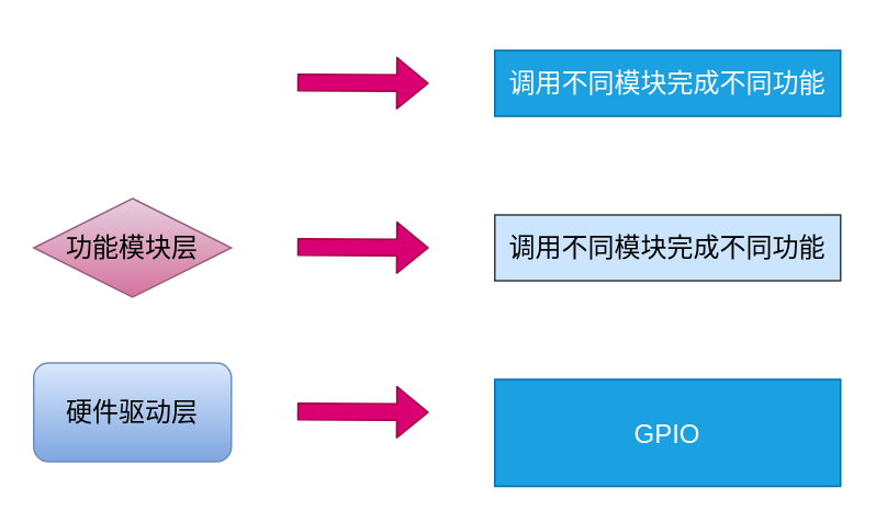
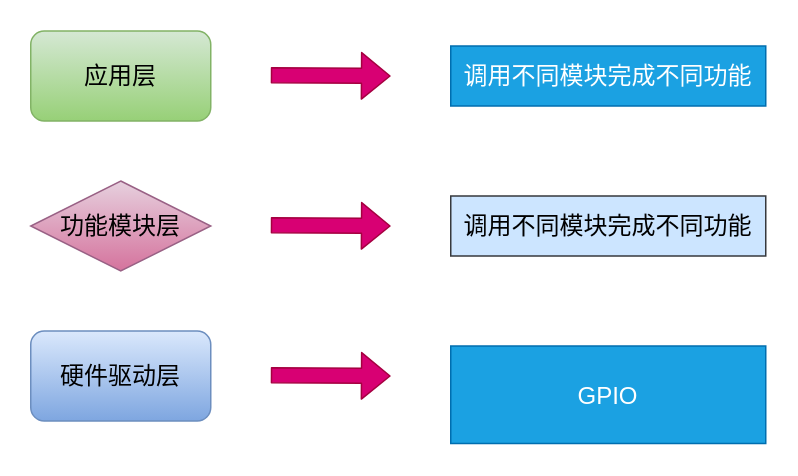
  <mxCell id="0" />
  <mxCell id="1" parent="0" />
  <mxCell id="2" value="&lt;font style=&quot;font-size: 16px&quot;&gt;调用不同模块完成不同功能&lt;/font&gt;" style="rounded=0;whiteSpace=wrap;html=1;fillColor=#1ba1e2;strokeColor=#006EAF;fontColor=#ffffff;" vertex="1" parent="1"><mxGeometry x="300" y="30" width="210" height="40" as="geometry" /></mxCell>
  <mxCell id="3" value="&lt;font style=&quot;font-size: 16px&quot;&gt;硬件驱动层&lt;/font&gt;" style="rounded=1;whiteSpace=wrap;html=1;fillColor=#dae8fc;strokeColor=#6c8ebf;gradientColor=#7ea6e0;" vertex="1" parent="1"><mxGeometry x="20" y="220" width="120" height="60" as="geometry" /></mxCell>
+ <mxCell id="4" value="&lt;font style=&quot;font-size: 16px&quot;&gt;应用层&lt;/font&gt;" style="rounded=1;whiteSpace=wrap;html=1;fillColor=#d5e8d4;strokeColor=#82b366;gradientColor=#97d077;" vertex="1" parent="1"><mxGeometry x="20" y="20" width="120" height="60" as="geometry" /></mxCell>
  <mxCell id="5" value="&lt;font style=&quot;font-size: 16px&quot;&gt;功能模块层&lt;/font&gt;" style="rhombus;whiteSpace=wrap;html=1;fillColor=#e6d0de;strokeColor=#996185;gradientColor=#d5739d;" vertex="1" parent="1"><mxGeometry x="20" y="120" width="120" height="60" as="geometry" /></mxCell>
  <mxCell id="6" value="" style="shape=flexArrow;endArrow=classic;html=1;fillColor=#d80073;strokeColor=#A50040;" edge="1" parent="1"><mxGeometry width="50" height="50" relative="1" as="geometry"><mxPoint x="180" y="249.5" as="sourcePoint" /><mxPoint x="260" y="250" as="targetPoint" /></mxGeometry></mxCell>
  <mxCell id="7" value="" style="shape=flexArrow;endArrow=classic;html=1;fillColor=#d80073;strokeColor=#A50040;" edge="1" parent="1"><mxGeometry width="50" height="50" relative="1" as="geometry"><mxPoint x="180" y="49.5" as="sourcePoint" /><mxPoint x="260" y="50" as="targetPoint" /></mxGeometry></mxCell>
  <mxCell id="8" value="" style="shape=flexArrow;endArrow=classic;html=1;fillColor=#d80073;strokeColor=#A50040;" edge="1" parent="1"><mxGeometry width="50" height="50" relative="1" as="geometry"><mxPoint x="180" y="149.5" as="sourcePoint" /><mxPoint x="260" y="150" as="targetPoint" /></mxGeometry></mxCell>
  <mxCell id="9" value="&lt;font style=&quot;font-size: 16px&quot;&gt;调用不同模块完成不同功能&lt;/font&gt;" style="rounded=0;whiteSpace=wrap;html=1;fillColor=#cce5ff;strokeColor=#36393d;" vertex="1" parent="1"><mxGeometry x="300" y="130" width="210" height="40" as="geometry" /></mxCell>
  <mxCell id="10" value="&lt;font style=&quot;font-size: 16px&quot;&gt;GPIO&lt;br&gt;&lt;/font&gt;" style="rounded=0;whiteSpace=wrap;html=1;fillColor=#1ba1e2;strokeColor=#006EAF;fontColor=#ffffff;" vertex="1" parent="1"><mxGeometry x="300" y="230" width="210" height="65" as="geometry" /></mxCell>
